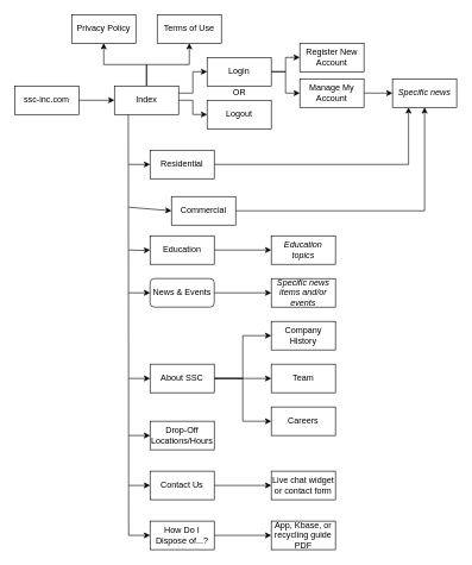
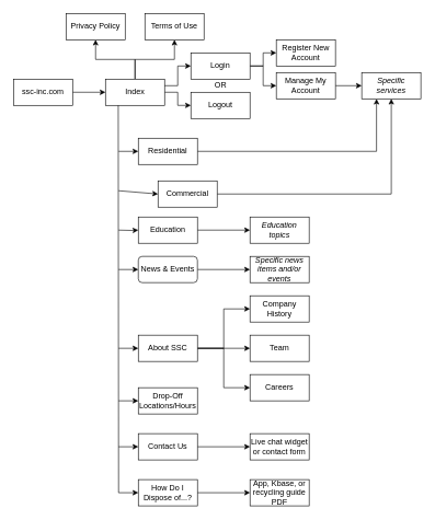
  <mxCell id="0" />
  <mxCell id="1" parent="0" />
  <mxCell id="2" value="" style="edgeStyle=orthogonalEdgeStyle;rounded=0;orthogonalLoop=1;jettySize=auto;html=1;entryX=0;entryY=0.5;entryDx=0;entryDy=0;" edge="1" parent="1" source="3" target="7"><mxGeometry relative="1" as="geometry"><mxPoint x="160" y="100" as="targetPoint" /></mxGeometry></mxCell>
  <mxCell id="3" value="ssc-inc.com" style="rounded=0;whiteSpace=wrap;html=1;" parent="1" vertex="1"><mxGeometry x="20" y="120" width="90" height="40" as="geometry" /></mxCell>
  <mxCell id="4" value="" style="edgeStyle=orthogonalEdgeStyle;rounded=0;orthogonalLoop=1;jettySize=auto;html=1;" edge="1" parent="1" source="7" target="28"><mxGeometry relative="1" as="geometry" /></mxCell>
  <mxCell id="5" value="" style="edgeStyle=orthogonalEdgeStyle;rounded=0;orthogonalLoop=1;jettySize=auto;html=1;entryX=0.5;entryY=1;entryDx=0;entryDy=0;" edge="1" parent="1" source="7" target="27"><mxGeometry relative="1" as="geometry" /></mxCell>
  <mxCell id="6" style="edgeStyle=orthogonalEdgeStyle;rounded=0;orthogonalLoop=1;jettySize=auto;html=1;entryX=0.5;entryY=1;entryDx=0;entryDy=0;" edge="1" parent="1" source="7" target="26"><mxGeometry relative="1" as="geometry" /></mxCell>
  <mxCell id="7" value="Index" style="rounded=0;whiteSpace=wrap;html=1;" vertex="1" parent="1"><mxGeometry x="160" y="120" width="90" height="40" as="geometry" /></mxCell>
  <mxCell id="8" style="edgeStyle=orthogonalEdgeStyle;rounded=0;orthogonalLoop=1;jettySize=auto;html=1;exitX=1;exitY=0.25;exitDx=0;exitDy=0;" edge="1" parent="1" source="7" target="11"><mxGeometry relative="1" as="geometry" /></mxCell>
  <mxCell id="9" value="" style="edgeStyle=orthogonalEdgeStyle;rounded=0;orthogonalLoop=1;jettySize=auto;html=1;" edge="1" parent="1" source="11" target="12"><mxGeometry relative="1" as="geometry" /></mxCell>
  <mxCell id="10" value="" style="edgeStyle=orthogonalEdgeStyle;rounded=0;orthogonalLoop=1;jettySize=auto;html=1;entryX=0;entryY=0.5;entryDx=0;entryDy=0;" edge="1" parent="1" source="11" target="14"><mxGeometry relative="1" as="geometry" /></mxCell>
  <mxCell id="11" value="Login" style="rounded=0;whiteSpace=wrap;html=1;" vertex="1" parent="1"><mxGeometry x="290" y="80" width="90" height="40" as="geometry" /></mxCell>
  <mxCell id="12" value="Register New Account" style="rounded=0;whiteSpace=wrap;html=1;" vertex="1" parent="1"><mxGeometry x="420" y="60" width="90" height="40" as="geometry" /></mxCell>
  <mxCell id="13" value="" style="edgeStyle=orthogonalEdgeStyle;rounded=0;orthogonalLoop=1;jettySize=auto;html=1;" edge="1" parent="1" source="14" target="30"><mxGeometry relative="1" as="geometry" /></mxCell>
  <mxCell id="14" value="Manage My Account" style="rounded=0;whiteSpace=wrap;html=1;" vertex="1" parent="1"><mxGeometry x="420" y="110" width="90" height="40" as="geometry" /></mxCell>
  <mxCell id="15" value="" style="edgeStyle=orthogonalEdgeStyle;rounded=0;orthogonalLoop=1;jettySize=auto;html=1;entryX=0.25;entryY=1;entryDx=0;entryDy=0;" edge="1" parent="1" source="16" target="30"><mxGeometry relative="1" as="geometry"><mxPoint x="380" y="230" as="targetPoint" /></mxGeometry></mxCell>
  <mxCell id="16" value="Residential" style="rounded=0;whiteSpace=wrap;html=1;" vertex="1" parent="1"><mxGeometry x="210" y="210" width="90" height="40" as="geometry" /></mxCell>
  <mxCell id="17" value="" style="edgeStyle=orthogonalEdgeStyle;rounded=0;orthogonalLoop=1;jettySize=auto;html=1;" edge="1" parent="1" source="18" target="30"><mxGeometry relative="1" as="geometry"><mxPoint x="380" y="310" as="targetPoint" /></mxGeometry></mxCell>
  <mxCell id="18" value="Commercial" style="rounded=0;whiteSpace=wrap;html=1;" vertex="1" parent="1"><mxGeometry x="240" y="275" width="90" height="40" as="geometry" /></mxCell>
  <mxCell id="19" value="" style="edgeStyle=orthogonalEdgeStyle;rounded=0;orthogonalLoop=1;jettySize=auto;html=1;" edge="1" parent="1" target="21"><mxGeometry relative="1" as="geometry"><mxPoint x="180" y="350" as="sourcePoint" /></mxGeometry></mxCell>
  <mxCell id="20" value="" style="edgeStyle=orthogonalEdgeStyle;rounded=0;orthogonalLoop=1;jettySize=auto;html=1;" edge="1" parent="1" source="21" target="22"><mxGeometry relative="1" as="geometry" /></mxCell>
  <mxCell id="21" value="Education" style="rounded=0;whiteSpace=wrap;html=1;" vertex="1" parent="1"><mxGeometry x="210" y="330" width="90" height="40" as="geometry" /></mxCell>
  <mxCell id="22" value="&lt;i&gt;Education topics&lt;/i&gt;" style="rounded=0;whiteSpace=wrap;html=1;" vertex="1" parent="1"><mxGeometry x="380" y="330" width="90" height="40" as="geometry" /></mxCell>
  <mxCell id="23" value="" style="edgeStyle=orthogonalEdgeStyle;rounded=0;orthogonalLoop=1;jettySize=auto;html=1;" edge="1" parent="1" source="24" target="25"><mxGeometry relative="1" as="geometry" /></mxCell>
  <mxCell id="24" value="News &amp;amp; Events" style="whiteSpace=wrap;html=1;rounded=1;" vertex="1" parent="1"><mxGeometry x="210" y="390" width="90" height="40" as="geometry" /></mxCell>
  <mxCell id="25" value="&lt;i&gt;Specific news items and/or events&lt;/i&gt;" style="rounded=0;whiteSpace=wrap;html=1;" vertex="1" parent="1"><mxGeometry x="380" y="390" width="90" height="40" as="geometry" /></mxCell>
  <mxCell id="26" value="Privacy Policy" style="rounded=0;whiteSpace=wrap;html=1;" vertex="1" parent="1"><mxGeometry x="100" y="20" width="90" height="40" as="geometry" /></mxCell>
  <mxCell id="27" value="Terms of Use" style="rounded=0;whiteSpace=wrap;html=1;" vertex="1" parent="1"><mxGeometry x="220" y="20" width="90" height="40" as="geometry" /></mxCell>
  <mxCell id="28" value="Logout" style="rounded=0;whiteSpace=wrap;html=1;" vertex="1" parent="1"><mxGeometry x="290" y="140" width="90" height="40" as="geometry" /></mxCell>
  <mxCell id="29" value="OR" style="text;html=1;align=center;verticalAlign=middle;resizable=0;points=[];autosize=1;" vertex="1" parent="1"><mxGeometry x="320" y="120" width="30" height="20" as="geometry" /></mxCell>
- <mxCell id="30" value="&lt;i&gt;Specific news&lt;/i&gt;" style="rounded=0;whiteSpace=wrap;html=1;" vertex="1" parent="1"><mxGeometry x="550" y="110" width="90" height="40" as="geometry" /></mxCell>
+ <mxCell id="30" value="&lt;i&gt;Specific services&lt;/i&gt;" style="rounded=0;whiteSpace=wrap;html=1;" vertex="1" parent="1"><mxGeometry x="550" y="110" width="90" height="40" as="geometry" /></mxCell>
  <mxCell id="31" value="" style="endArrow=none;html=1;entryX=0.25;entryY=1;entryDx=0;entryDy=0;" edge="1" parent="1"><mxGeometry width="50" height="50" relative="1" as="geometry"><mxPoint x="180" y="750" as="sourcePoint" /><mxPoint x="179.5" y="160" as="targetPoint" /></mxGeometry></mxCell>
  <mxCell id="32" value="" style="endArrow=classic;html=1;entryX=0;entryY=0.5;entryDx=0;entryDy=0;" edge="1" parent="1" target="24"><mxGeometry width="50" height="50" relative="1" as="geometry"><mxPoint x="180" y="410" as="sourcePoint" /><mxPoint x="230" y="360" as="targetPoint" /></mxGeometry></mxCell>
  <mxCell id="33" value="" style="endArrow=classic;html=1;entryX=0;entryY=0.5;entryDx=0;entryDy=0;" edge="1" parent="1" target="18"><mxGeometry width="50" height="50" relative="1" as="geometry"><mxPoint x="180" y="290" as="sourcePoint" /><mxPoint x="80" y="480" as="targetPoint" /></mxGeometry></mxCell>
  <mxCell id="34" value="" style="endArrow=classic;html=1;entryX=0;entryY=0.5;entryDx=0;entryDy=0;" edge="1" parent="1" target="16"><mxGeometry width="50" height="50" relative="1" as="geometry"><mxPoint x="180" y="230" as="sourcePoint" /><mxPoint x="80" y="500" as="targetPoint" /></mxGeometry></mxCell>
  <mxCell id="35" value="" style="edgeStyle=orthogonalEdgeStyle;rounded=0;orthogonalLoop=1;jettySize=auto;html=1;" edge="1" parent="1" source="36" target="37"><mxGeometry relative="1" as="geometry" /></mxCell>
  <mxCell id="36" value="Contact Us" style="rounded=0;whiteSpace=wrap;html=1;" vertex="1" parent="1"><mxGeometry x="210" y="660" width="90" height="40" as="geometry" /></mxCell>
  <mxCell id="37" value="Live chat widget or contact form" style="rounded=0;whiteSpace=wrap;html=1;" vertex="1" parent="1"><mxGeometry x="380" y="660" width="90" height="40" as="geometry" /></mxCell>
  <mxCell id="38" value="" style="endArrow=classic;html=1;entryX=0;entryY=0.5;entryDx=0;entryDy=0;" edge="1" parent="1" target="36"><mxGeometry width="50" height="50" relative="1" as="geometry"><mxPoint x="180" y="680" as="sourcePoint" /><mxPoint x="230" y="630" as="targetPoint" /></mxGeometry></mxCell>
  <mxCell id="39" value="" style="edgeStyle=orthogonalEdgeStyle;rounded=0;orthogonalLoop=1;jettySize=auto;html=1;entryX=0;entryY=0.5;entryDx=0;entryDy=0;" edge="1" parent="1" source="42" target="43"><mxGeometry relative="1" as="geometry" /></mxCell>
  <mxCell id="40" style="edgeStyle=orthogonalEdgeStyle;rounded=0;orthogonalLoop=1;jettySize=auto;html=1;entryX=0;entryY=0.5;entryDx=0;entryDy=0;" edge="1" parent="1" source="42" target="52"><mxGeometry relative="1" as="geometry" /></mxCell>
  <mxCell id="41" style="edgeStyle=orthogonalEdgeStyle;rounded=0;orthogonalLoop=1;jettySize=auto;html=1;entryX=0;entryY=0.5;entryDx=0;entryDy=0;" edge="1" parent="1" source="42" target="51"><mxGeometry relative="1" as="geometry" /></mxCell>
  <mxCell id="42" value="About SSC" style="rounded=0;whiteSpace=wrap;html=1;" vertex="1" parent="1"><mxGeometry x="210" y="510" width="90" height="40" as="geometry" /></mxCell>
  <mxCell id="43" value="Company History" style="rounded=0;whiteSpace=wrap;html=1;" vertex="1" parent="1"><mxGeometry x="380" y="450" width="90" height="40" as="geometry" /></mxCell>
  <mxCell id="44" value="" style="endArrow=classic;html=1;entryX=0;entryY=0.5;entryDx=0;entryDy=0;" edge="1" parent="1" target="42"><mxGeometry width="50" height="50" relative="1" as="geometry"><mxPoint x="180" y="530" as="sourcePoint" /><mxPoint x="230" y="480" as="targetPoint" /></mxGeometry></mxCell>
  <mxCell id="45" value="Drop-Off Locations/Hours" style="rounded=0;whiteSpace=wrap;html=1;" vertex="1" parent="1"><mxGeometry x="210" y="590" width="90" height="40" as="geometry" /></mxCell>
  <mxCell id="46" value="" style="endArrow=classic;html=1;entryX=0;entryY=0.5;entryDx=0;entryDy=0;" edge="1" parent="1" target="45"><mxGeometry width="50" height="50" relative="1" as="geometry"><mxPoint x="180" y="610" as="sourcePoint" /><mxPoint x="230" y="560" as="targetPoint" /></mxGeometry></mxCell>
  <mxCell id="47" value="" style="edgeStyle=orthogonalEdgeStyle;rounded=0;orthogonalLoop=1;jettySize=auto;html=1;" edge="1" parent="1" source="48" target="49"><mxGeometry relative="1" as="geometry" /></mxCell>
  <mxCell id="48" value="How Do I Dispose of...?" style="rounded=0;whiteSpace=wrap;html=1;" vertex="1" parent="1"><mxGeometry x="210" y="730" width="90" height="40" as="geometry" /></mxCell>
  <mxCell id="49" value="App, Kbase, or recycling guide PDF" style="rounded=0;whiteSpace=wrap;html=1;" vertex="1" parent="1"><mxGeometry x="380" y="730" width="90" height="40" as="geometry" /></mxCell>
  <mxCell id="50" value="" style="endArrow=classic;html=1;entryX=0;entryY=0.5;entryDx=0;entryDy=0;" edge="1" parent="1" target="48"><mxGeometry width="50" height="50" relative="1" as="geometry"><mxPoint x="180" y="750" as="sourcePoint" /><mxPoint x="230" y="640" as="targetPoint" /></mxGeometry></mxCell>
  <mxCell id="51" value="Team" style="rounded=0;whiteSpace=wrap;html=1;" vertex="1" parent="1"><mxGeometry x="380" y="510" width="90" height="40" as="geometry" /></mxCell>
  <mxCell id="52" value="Careers" style="rounded=0;whiteSpace=wrap;html=1;" vertex="1" parent="1"><mxGeometry x="380" y="570" width="90" height="40" as="geometry" /></mxCell>
